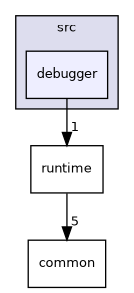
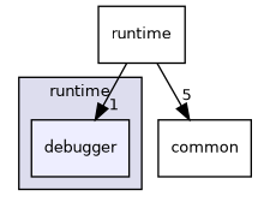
  digraph {
    compound=true
    node [fontname=Helvetica fontsize=10 shape=box]
    edge [labeldistance=1.5 labelfontname=Helvetica labelfontsize=10]
    n1 [fillcolor="#eeeeff" label=debugger pencolor=black style=filled]
    n2 [label=runtime]
    n3 [label=common]
    subgraph cluster_1 {
      bgcolor="#ddddee"
      fontname=Helvetica
      fontsize=10
-     label=src
+     label=runtime
      pencolor=black
      n1
    }
-   n1 -> n2 [headlabel=1]
+   n2 -> n1 [headlabel=1]
    n2 -> n3 [headlabel=5]
  }
